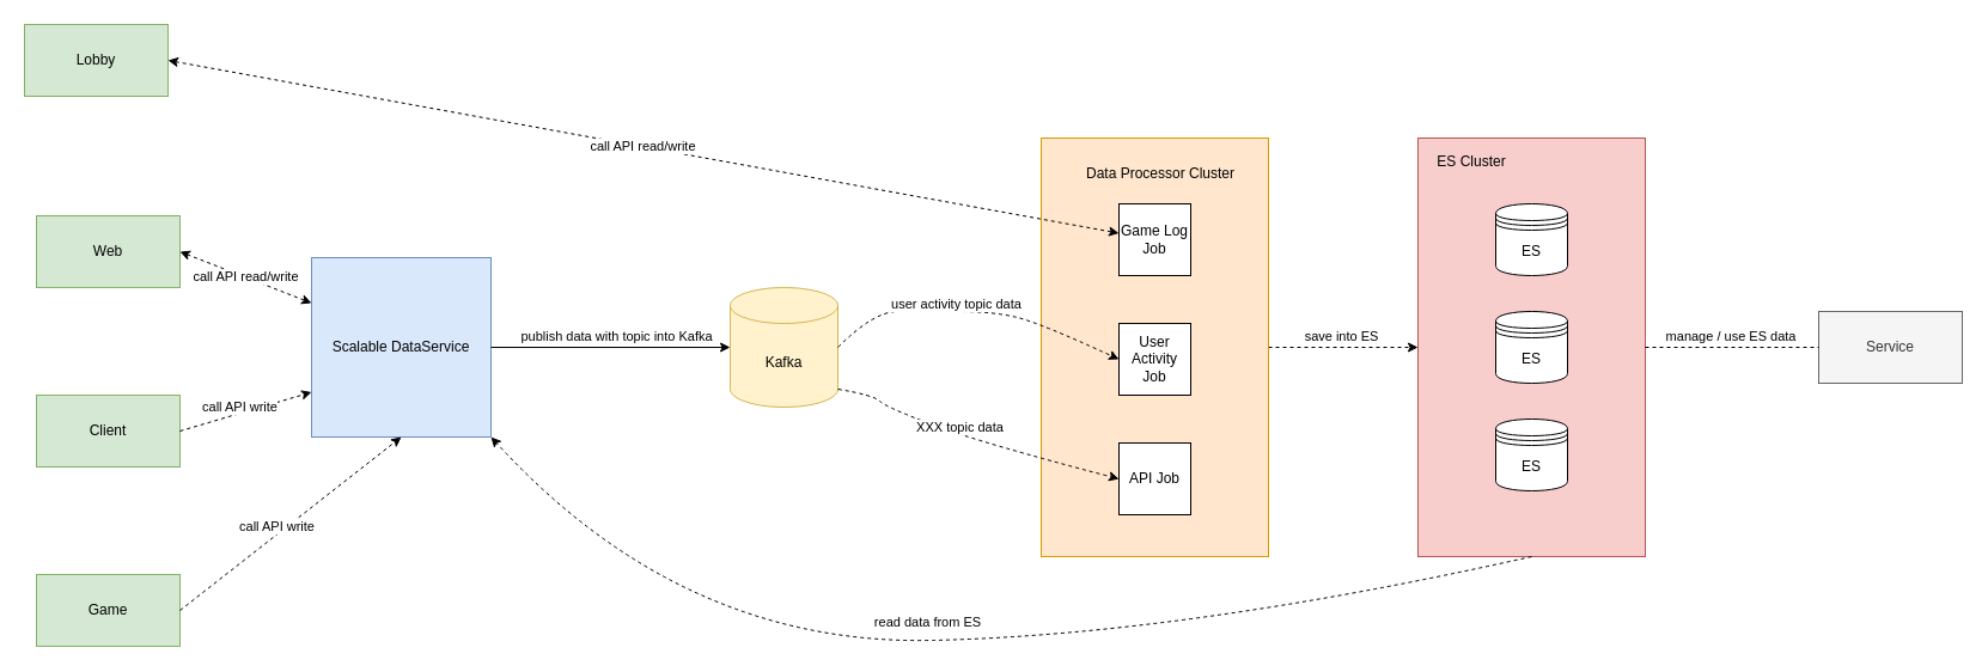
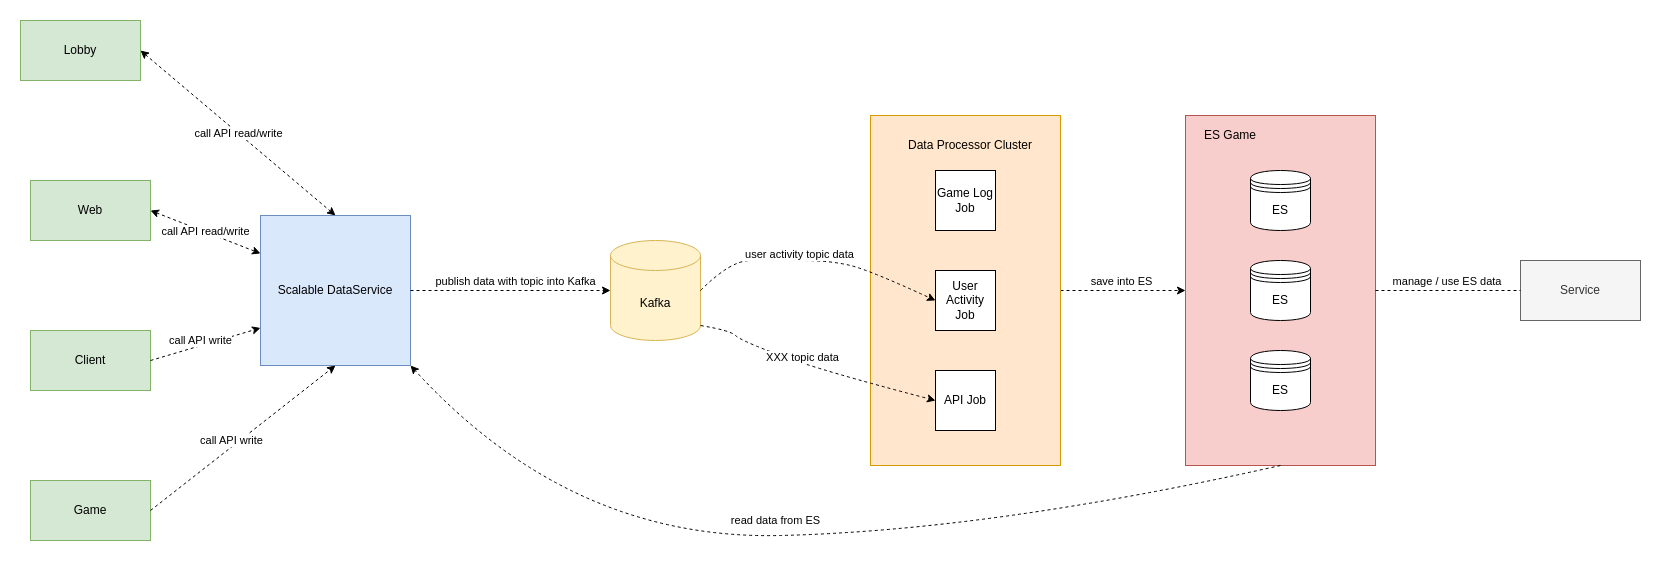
  <mxCell id="0" />
  <mxCell id="1" parent="0" />
  <mxCell id="2" value="" style="rounded=0;whiteSpace=wrap;html=1;fillColor=#f8cecc;strokeColor=#b85450;" vertex="1" parent="1"><mxGeometry x="1185" y="115" width="190" height="350" as="geometry" /></mxCell>
  <mxCell id="3" value="ES" style="shape=datastore;whiteSpace=wrap;html=1;" vertex="1" parent="1"><mxGeometry x="1250" y="170" width="60" height="60" as="geometry" /></mxCell>
  <mxCell id="4" value="ES" style="shape=datastore;whiteSpace=wrap;html=1;" vertex="1" parent="1"><mxGeometry x="1250" y="260" width="60" height="60" as="geometry" /></mxCell>
  <mxCell id="5" value="ES" style="shape=datastore;whiteSpace=wrap;html=1;" vertex="1" parent="1"><mxGeometry x="1250" y="350" width="60" height="60" as="geometry" /></mxCell>
- <mxCell id="6" value="ES Cluster" style="text;html=1;align=center;verticalAlign=middle;whiteSpace=wrap;rounded=0;" vertex="1" parent="1"><mxGeometry x="1200" y="120" width="60" height="30" as="geometry" /></mxCell>
+ <mxCell id="6" value="ES Game" style="text;html=1;align=center;verticalAlign=middle;whiteSpace=wrap;rounded=0;" vertex="1" parent="1"><mxGeometry x="1200" y="120" width="60" height="30" as="geometry" /></mxCell>
  <mxCell id="7" style="edgeStyle=orthogonalEdgeStyle;rounded=0;orthogonalLoop=1;jettySize=auto;html=1;entryX=0;entryY=0.5;entryDx=0;entryDy=0;dashed=1;" edge="1" parent="1" source="9" target="2"><mxGeometry relative="1" as="geometry" /></mxCell>
  <mxCell id="8" value="save into ES" style="edgeLabel;html=1;align=center;verticalAlign=middle;resizable=0;points=[];" vertex="1" connectable="0" parent="7"><mxGeometry x="-0.136" y="1" relative="1" as="geometry"><mxPoint x="6" y="-9" as="offset" /></mxGeometry></mxCell>
  <mxCell id="9" value="" style="rounded=0;whiteSpace=wrap;html=1;fillColor=#ffe6cc;strokeColor=#d79b00;" vertex="1" parent="1"><mxGeometry x="870" y="115" width="190" height="350" as="geometry" /></mxCell>
  <mxCell id="10" value="Data Processor Cluster" style="text;html=1;align=center;verticalAlign=middle;whiteSpace=wrap;rounded=0;" vertex="1" parent="1"><mxGeometry x="895" y="130" width="150" height="30" as="geometry" /></mxCell>
  <mxCell id="11" value="Kafka" style="shape=cylinder3;whiteSpace=wrap;html=1;boundedLbl=1;backgroundOutline=1;size=15;fillColor=#fff2cc;strokeColor=#d6b656;" vertex="1" parent="1"><mxGeometry x="610" y="240" width="90" height="100" as="geometry" /></mxCell>
  <mxCell id="12" value="Game Log Job" style="whiteSpace=wrap;html=1;aspect=fixed;" vertex="1" parent="1"><mxGeometry x="935" y="170" width="60" height="60" as="geometry" /></mxCell>
  <mxCell id="13" value="User Activity Job" style="whiteSpace=wrap;html=1;aspect=fixed;" vertex="1" parent="1"><mxGeometry x="935" y="270" width="60" height="60" as="geometry" /></mxCell>
  <mxCell id="14" value="API Job" style="whiteSpace=wrap;html=1;aspect=fixed;" vertex="1" parent="1"><mxGeometry x="935" y="370" width="60" height="60" as="geometry" /></mxCell>
  <mxCell id="15" value="user activity topic data" style="curved=1;endArrow=classic;html=1;rounded=0;exitX=1;exitY=0.5;exitDx=0;exitDy=0;exitPerimeter=0;entryX=0;entryY=0.5;entryDx=0;entryDy=0;dashed=1;" edge="1" parent="1" source="11" target="13"><mxGeometry x="-0.129" y="6" width="50" height="50" relative="1" as="geometry"><mxPoint x="720" y="265" as="sourcePoint" /><mxPoint x="945" y="210" as="targetPoint" /><Array as="points"><mxPoint x="730" y="260" /><mxPoint x="770" y="260" /><mxPoint x="830" y="260" /><mxPoint x="870" y="270" /></Array><mxPoint as="offset" /></mxGeometry></mxCell>
  <mxCell id="16" value="XXX topic data" style="curved=1;endArrow=classic;html=1;rounded=0;exitX=1;exitY=1;exitDx=0;exitDy=-15;exitPerimeter=0;entryX=0;entryY=0.5;entryDx=0;entryDy=0;dashed=1;" edge="1" parent="1" source="11" target="14"><mxGeometry x="-0.129" y="6" width="50" height="50" relative="1" as="geometry"><mxPoint x="720" y="300" as="sourcePoint" /><mxPoint x="945" y="310" as="targetPoint" /><Array as="points"><mxPoint x="730" y="330" /><mxPoint x="740" y="340" /><mxPoint x="820" y="370" /></Array><mxPoint as="offset" /></mxGeometry></mxCell>
  <mxCell id="17" value="Scalable DataService" style="whiteSpace=wrap;html=1;aspect=fixed;fillColor=#dae8fc;strokeColor=#6c8ebf;" vertex="1" parent="1"><mxGeometry x="260" y="215" width="150" height="150" as="geometry" /></mxCell>
- <mxCell id="18" style="edgeStyle=orthogonalEdgeStyle;rounded=0;orthogonalLoop=1;jettySize=auto;html=1;entryX=0;entryY=0.5;entryDx=0;entryDy=0;entryPerimeter=0;dashed=0;" edge="1" parent="1" source="17" target="11"><mxGeometry relative="1" as="geometry" /></mxCell>
+ <mxCell id="18" style="edgeStyle=orthogonalEdgeStyle;rounded=0;orthogonalLoop=1;jettySize=auto;html=1;entryX=0;entryY=0.5;entryDx=0;entryDy=0;entryPerimeter=0;dashed=1;" edge="1" parent="1" source="17" target="11"><mxGeometry relative="1" as="geometry" /></mxCell>
  <mxCell id="19" value="publish data with topic into Kafka" style="edgeLabel;html=1;align=center;verticalAlign=middle;resizable=0;points=[];" vertex="1" connectable="0" parent="18"><mxGeometry x="-0.345" y="4" relative="1" as="geometry"><mxPoint x="38" y="-6" as="offset" /></mxGeometry></mxCell>
  <mxCell id="20" value="Service" style="rounded=0;whiteSpace=wrap;html=1;fillColor=#f5f5f5;fontColor=#333333;strokeColor=#666666;" vertex="1" parent="1"><mxGeometry x="1520" y="260" width="120" height="60" as="geometry" /></mxCell>
  <mxCell id="21" value="" style="endArrow=none;dashed=1;html=1;rounded=0;entryX=0;entryY=0.5;entryDx=0;entryDy=0;exitX=1;exitY=0.5;exitDx=0;exitDy=0;" edge="1" parent="1" source="2" target="20"><mxGeometry width="50" height="50" relative="1" as="geometry"><mxPoint x="1490" y="390" as="sourcePoint" /><mxPoint x="1540" y="340" as="targetPoint" /></mxGeometry></mxCell>
  <mxCell id="22" value="&amp;nbsp;manage / use ES data" style="edgeLabel;html=1;align=center;verticalAlign=middle;resizable=0;points=[];" vertex="1" connectable="0" parent="21"><mxGeometry x="-0.289" y="3" relative="1" as="geometry"><mxPoint x="17" y="-7" as="offset" /></mxGeometry></mxCell>
  <mxCell id="23" value="read data from ES" style="curved=1;endArrow=classic;html=1;rounded=0;exitX=0.5;exitY=1;exitDx=0;exitDy=0;entryX=1;entryY=1;entryDx=0;entryDy=0;dashed=1;" edge="1" parent="1" source="2" target="17"><mxGeometry x="0.073" y="-15" width="50" height="50" relative="1" as="geometry"><mxPoint x="710" y="335" as="sourcePoint" /><mxPoint x="945" y="410" as="targetPoint" /><Array as="points"><mxPoint x="990" y="530" /><mxPoint x="570" y="540" /></Array><mxPoint as="offset" /></mxGeometry></mxCell>
  <mxCell id="24" value="Lobby" style="rounded=0;whiteSpace=wrap;html=1;fillColor=#d5e8d4;strokeColor=#82b366;" vertex="1" parent="1"><mxGeometry x="20" y="20" width="120" height="60" as="geometry" /></mxCell>
  <mxCell id="25" value="Web" style="rounded=0;whiteSpace=wrap;html=1;fillColor=#d5e8d4;strokeColor=#82b366;" vertex="1" parent="1"><mxGeometry x="30" y="180" width="120" height="60" as="geometry" /></mxCell>
  <mxCell id="26" value="Client" style="rounded=0;whiteSpace=wrap;html=1;fillColor=#d5e8d4;strokeColor=#82b366;" vertex="1" parent="1"><mxGeometry x="30" y="330" width="120" height="60" as="geometry" /></mxCell>
  <mxCell id="27" value="Game" style="rounded=0;whiteSpace=wrap;html=1;fillColor=#d5e8d4;strokeColor=#82b366;" vertex="1" parent="1"><mxGeometry x="30" y="480" width="120" height="60" as="geometry" /></mxCell>
  <mxCell id="28" value="call API read/write" style="endArrow=classic;startArrow=classic;html=1;rounded=0;exitX=1;exitY=0.5;exitDx=0;exitDy=0;entryX=0;entryY=0.25;entryDx=0;entryDy=0;dashed=1;" edge="1" parent="1"><mxGeometry width="50" height="50" relative="1" as="geometry"><mxPoint x="150" y="210" as="sourcePoint" /><mxPoint x="260" y="253" as="targetPoint" /></mxGeometry></mxCell>
- <mxCell id="29" value="&lt;span style=&quot;color: rgb(0, 0, 0); font-family: Helvetica; font-size: 11px; font-style: normal; font-variant-ligatures: normal; font-variant-caps: normal; font-weight: 400; letter-spacing: normal; orphans: 2; text-align: center; text-indent: 0px; text-transform: none; widows: 2; word-spacing: 0px; -webkit-text-stroke-width: 0px; white-space: nowrap; background-color: rgb(255, 255, 255); text-decoration-thickness: initial; text-decoration-style: initial; text-decoration-color: initial; display: inline !important; float: none;&quot;&gt;call API read/write&lt;/span&gt;" style="endArrow=classic;startArrow=classic;html=1;rounded=0;exitX=1;exitY=0.5;exitDx=0;exitDy=0;dashed=1;" edge="1" parent="1" source="24" target="12"><mxGeometry width="50" height="50" relative="1" as="geometry"><mxPoint x="160" y="220" as="sourcePoint" /><mxPoint x="270" y="263" as="targetPoint" /></mxGeometry></mxCell>
+ <mxCell id="29" value="&lt;span style=&quot;color: rgb(0, 0, 0); font-family: Helvetica; font-size: 11px; font-style: normal; font-variant-ligatures: normal; font-variant-caps: normal; font-weight: 400; letter-spacing: normal; orphans: 2; text-align: center; text-indent: 0px; text-transform: none; widows: 2; word-spacing: 0px; -webkit-text-stroke-width: 0px; white-space: nowrap; background-color: rgb(255, 255, 255); text-decoration-thickness: initial; text-decoration-style: initial; text-decoration-color: initial; display: inline !important; float: none;&quot;&gt;call API read/write&lt;/span&gt;" style="endArrow=classic;startArrow=classic;html=1;rounded=0;exitX=1;exitY=0.5;exitDx=0;exitDy=0;entryX=0.5;entryY=0;entryDx=0;entryDy=0;dashed=1;" edge="1" parent="1" source="24" target="17"><mxGeometry width="50" height="50" relative="1" as="geometry"><mxPoint x="160" y="220" as="sourcePoint" /><mxPoint x="270" y="263" as="targetPoint" /></mxGeometry></mxCell>
  <mxCell id="30" value="call API write" style="endArrow=classic;html=1;rounded=0;exitX=1;exitY=0.5;exitDx=0;exitDy=0;entryX=0;entryY=0.75;entryDx=0;entryDy=0;dashed=1;" edge="1" parent="1" source="26" target="17"><mxGeometry x="-0.065" y="5" width="50" height="50" relative="1" as="geometry"><mxPoint x="200" y="480" as="sourcePoint" /><mxPoint x="250" y="430" as="targetPoint" /><mxPoint as="offset" /></mxGeometry></mxCell>
  <mxCell id="31" value="" style="endArrow=classic;html=1;rounded=0;exitX=1;exitY=0.5;exitDx=0;exitDy=0;entryX=0.5;entryY=1;entryDx=0;entryDy=0;dashed=1;" edge="1" parent="1" source="27" target="17"><mxGeometry width="50" height="50" relative="1" as="geometry"><mxPoint x="160" y="370" as="sourcePoint" /><mxPoint x="270" y="338" as="targetPoint" /></mxGeometry></mxCell>
  <mxCell id="32" value="call API write" style="edgeLabel;html=1;align=center;verticalAlign=middle;resizable=0;points=[];" vertex="1" connectable="0" parent="31"><mxGeometry x="-0.178" y="2" relative="1" as="geometry"><mxPoint x="5" y="-9" as="offset" /></mxGeometry></mxCell>
